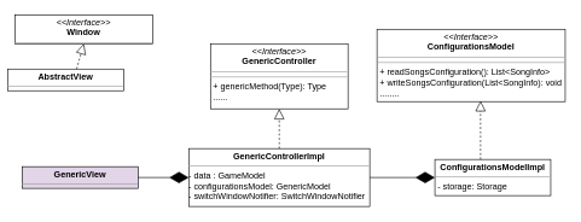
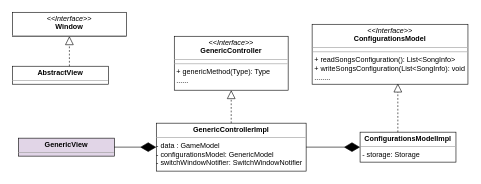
  <mxCell id="0" />
  <mxCell id="1" parent="0" />
  <mxCell id="2" value="&lt;p style=&quot;margin: 0px ; margin-top: 4px ; text-align: center&quot;&gt;&lt;i&gt;&amp;lt;&amp;lt;Interface&amp;gt;&amp;gt;&lt;/i&gt;&lt;br&gt;&lt;b&gt;Window&lt;/b&gt;&lt;br&gt;&lt;/p&gt;&lt;hr size=&quot;1&quot;&gt;&lt;p style=&quot;margin: 0px ; margin-left: 4px&quot;&gt;+ field1: Type&lt;br&gt;+ field2: Type&lt;/p&gt;&lt;hr size=&quot;1&quot;&gt;&lt;p style=&quot;margin: 0px ; margin-left: 4px&quot;&gt;+ method1(Type): Type&lt;br&gt;+ method2(Type, Type): Type&lt;/p&gt;" style="verticalAlign=top;align=left;overflow=fill;fontSize=12;fontFamily=Helvetica;html=1;" vertex="1" parent="1"><mxGeometry x="20" y="20" width="190" height="40" as="geometry" /></mxCell>
  <mxCell id="3" value="&lt;p style=&quot;margin: 0px ; margin-top: 4px ; text-align: center&quot;&gt;&lt;i&gt;&amp;lt;&amp;lt;Interface&amp;gt;&amp;gt;&lt;/i&gt;&lt;br&gt;&lt;b&gt;GenericController&lt;/b&gt;&lt;br&gt;&lt;/p&gt;&lt;hr size=&quot;1&quot;&gt;&lt;hr size=&quot;1&quot;&gt;&lt;p style=&quot;margin: 0px ; margin-left: 4px&quot;&gt;+ genericMethod(Type): Type&lt;/p&gt;&lt;p style=&quot;margin: 0px ; margin-left: 4px&quot;&gt;......&lt;br&gt;&lt;/p&gt;" style="verticalAlign=top;align=left;overflow=fill;fontSize=12;fontFamily=Helvetica;html=1;" vertex="1" parent="1"><mxGeometry x="290" y="60" width="190" height="90" as="geometry" /></mxCell>
- <mxCell id="4" value="&lt;p style=&quot;margin: 0px ; margin-top: 4px ; text-align: center&quot;&gt;&lt;b&gt;AbstractView&lt;/b&gt;&lt;br&gt;&lt;/p&gt;&lt;hr size=&quot;1&quot;&gt;&lt;p style=&quot;margin: 0px ; margin-left: 4px&quot;&gt;+ field: Type&lt;/p&gt;&lt;hr size=&quot;1&quot;&gt;&lt;p style=&quot;margin: 0px ; margin-left: 4px&quot;&gt;+ method(): Type&lt;/p&gt;" style="verticalAlign=top;align=left;overflow=fill;fontSize=12;fontFamily=Helvetica;html=1;" vertex="1" parent="1"><mxGeometry x="10" y="95" width="160" height="30" as="geometry" /></mxCell>
+ <mxCell id="4" value="&lt;p style=&quot;margin: 0px ; margin-top: 4px ; text-align: center&quot;&gt;&lt;b&gt;AbstractView&lt;/b&gt;&lt;br&gt;&lt;/p&gt;&lt;hr size=&quot;1&quot;&gt;&lt;p style=&quot;margin: 0px ; margin-left: 4px&quot;&gt;+ field: Type&lt;/p&gt;&lt;hr size=&quot;1&quot;&gt;&lt;p style=&quot;margin: 0px ; margin-left: 4px&quot;&gt;+ method(): Type&lt;/p&gt;" style="verticalAlign=top;align=left;overflow=fill;fontSize=12;fontFamily=Helvetica;html=1;" vertex="1" parent="1"><mxGeometry x="20" y="110" width="160" height="30" as="geometry" /></mxCell>
  <mxCell id="5" value="" style="endArrow=block;dashed=1;endFill=0;endSize=12;html=1;entryX=0.5;entryY=1;entryDx=0;entryDy=0;exitX=0.594;exitY=0;exitDx=0;exitDy=0;exitPerimeter=0;" edge="1" parent="1" source="4" target="2"><mxGeometry width="160" relative="1" as="geometry"><mxPoint x="320" y="350" as="sourcePoint" /><mxPoint x="480" y="350" as="targetPoint" /></mxGeometry></mxCell>
  <mxCell id="6" value="&lt;p style=&quot;margin: 0px ; margin-top: 4px ; text-align: center&quot;&gt;&lt;b&gt;GenericView&lt;/b&gt;&lt;br&gt;&lt;/p&gt;&lt;hr size=&quot;1&quot;&gt;&lt;p style=&quot;margin: 0px ; margin-left: 4px&quot;&gt;+ field: Type&lt;/p&gt;&lt;hr size=&quot;1&quot;&gt;&lt;p style=&quot;margin: 0px ; margin-left: 4px&quot;&gt;+ method(): Type&lt;/p&gt;" style="verticalAlign=top;align=left;overflow=fill;fontSize=12;fontFamily=Helvetica;html=1;fillColor=#e1d5e7;" vertex="1" parent="1"><mxGeometry x="30" y="230" width="160" height="30" as="geometry" /></mxCell>
  <mxCell id="7" value="&lt;p style=&quot;margin: 0px ; margin-top: 4px ; text-align: center&quot;&gt;&lt;b&gt;GenericControllerImpl&lt;/b&gt;&lt;br&gt;&lt;/p&gt;&lt;hr size=&quot;1&quot;&gt;&lt;div&gt;- data : GameModel&lt;/div&gt;&lt;div&gt;- configurationsModel: GenericModel&lt;br&gt;&lt;/div&gt;&lt;div&gt;- switchWindowNotifier: SwitchWindowNotifier&lt;br&gt;&lt;/div&gt;&lt;hr size=&quot;1&quot;&gt;&lt;p style=&quot;margin: 0px ; margin-left: 4px&quot;&gt;+ genericMethod(Type): Type&lt;/p&gt;" style="verticalAlign=top;align=left;overflow=fill;fontSize=12;fontFamily=Helvetica;html=1;" vertex="1" parent="1"><mxGeometry x="260" y="205" width="250" height="80" as="geometry" /></mxCell>
  <mxCell id="8" value="" style="endArrow=block;dashed=1;endFill=0;endSize=12;html=1;entryX=0.5;entryY=1;entryDx=0;entryDy=0;exitX=0.5;exitY=0;exitDx=0;exitDy=0;" edge="1" parent="1" source="7" target="3"><mxGeometry width="160" relative="1" as="geometry"><mxPoint x="320" y="340" as="sourcePoint" /><mxPoint x="480" y="340" as="targetPoint" /></mxGeometry></mxCell>
  <mxCell id="9" value="" style="endArrow=diamondThin;endFill=1;endSize=24;html=1;entryX=0;entryY=0.5;entryDx=0;entryDy=0;exitX=1;exitY=0.5;exitDx=0;exitDy=0;" edge="1" parent="1" source="6" target="7"><mxGeometry width="160" relative="1" as="geometry"><mxPoint x="320" y="350" as="sourcePoint" /><mxPoint x="480" y="350" as="targetPoint" /></mxGeometry></mxCell>
  <mxCell id="10" value="&lt;p style=&quot;margin: 0px ; margin-top: 4px ; text-align: center&quot;&gt;&lt;b&gt;ConfigurationsModelImpl&lt;/b&gt;&lt;br&gt;&lt;/p&gt;&lt;hr size=&quot;1&quot;&gt;&lt;p style=&quot;margin: 0px ; margin-left: 4px&quot;&gt;- storage: Storage&lt;br&gt;&lt;/p&gt;&lt;hr size=&quot;1&quot;&gt;&lt;p style=&quot;margin: 0px ; margin-left: 4px&quot;&gt;+ method(): Type&lt;/p&gt;" style="verticalAlign=top;align=left;overflow=fill;fontSize=12;fontFamily=Helvetica;html=1;" vertex="1" parent="1"><mxGeometry x="600" y="220" width="160" height="50" as="geometry" /></mxCell>
  <mxCell id="11" value="" style="endArrow=diamondThin;endFill=1;endSize=24;html=1;exitX=1;exitY=0.5;exitDx=0;exitDy=0;entryX=0;entryY=0.5;entryDx=0;entryDy=0;" edge="1" parent="1" source="7" target="10"><mxGeometry width="160" relative="1" as="geometry"><mxPoint x="580" y="320" as="sourcePoint" /><mxPoint x="740" y="320" as="targetPoint" /></mxGeometry></mxCell>
  <mxCell id="12" value="&lt;p style=&quot;margin: 0px ; margin-top: 4px ; text-align: center&quot;&gt;&lt;i&gt;&amp;lt;&amp;lt;Interface&amp;gt;&amp;gt;&lt;/i&gt;&lt;br&gt;&lt;b&gt;ConfigurationsModel&lt;/b&gt;&lt;br&gt;&lt;/p&gt;&lt;hr size=&quot;1&quot;&gt;&lt;hr size=&quot;1&quot;&gt;&lt;p style=&quot;margin: 0px ; margin-left: 4px&quot;&gt;+ readSongsConfiguration(): List&amp;lt;SongInfo&amp;gt;&lt;br&gt;+ writeSongsConfiguration(List&amp;lt;SongInfo): void&lt;/p&gt;&lt;p style=&quot;margin: 0px ; margin-left: 4px&quot;&gt;........&lt;br&gt;&lt;/p&gt;" style="verticalAlign=top;align=left;overflow=fill;fontSize=12;fontFamily=Helvetica;html=1;" vertex="1" parent="1"><mxGeometry x="520" y="40" width="260" height="100" as="geometry" /></mxCell>
  <mxCell id="13" value="" style="endArrow=block;dashed=1;endFill=0;endSize=12;html=1;entryX=0.55;entryY=0.99;entryDx=0;entryDy=0;entryPerimeter=0;exitX=0.394;exitY=0;exitDx=0;exitDy=0;exitPerimeter=0;" edge="1" parent="1" source="10" target="12"><mxGeometry width="160" relative="1" as="geometry"><mxPoint x="320" y="350" as="sourcePoint" /><mxPoint x="480" y="350" as="targetPoint" /></mxGeometry></mxCell>
